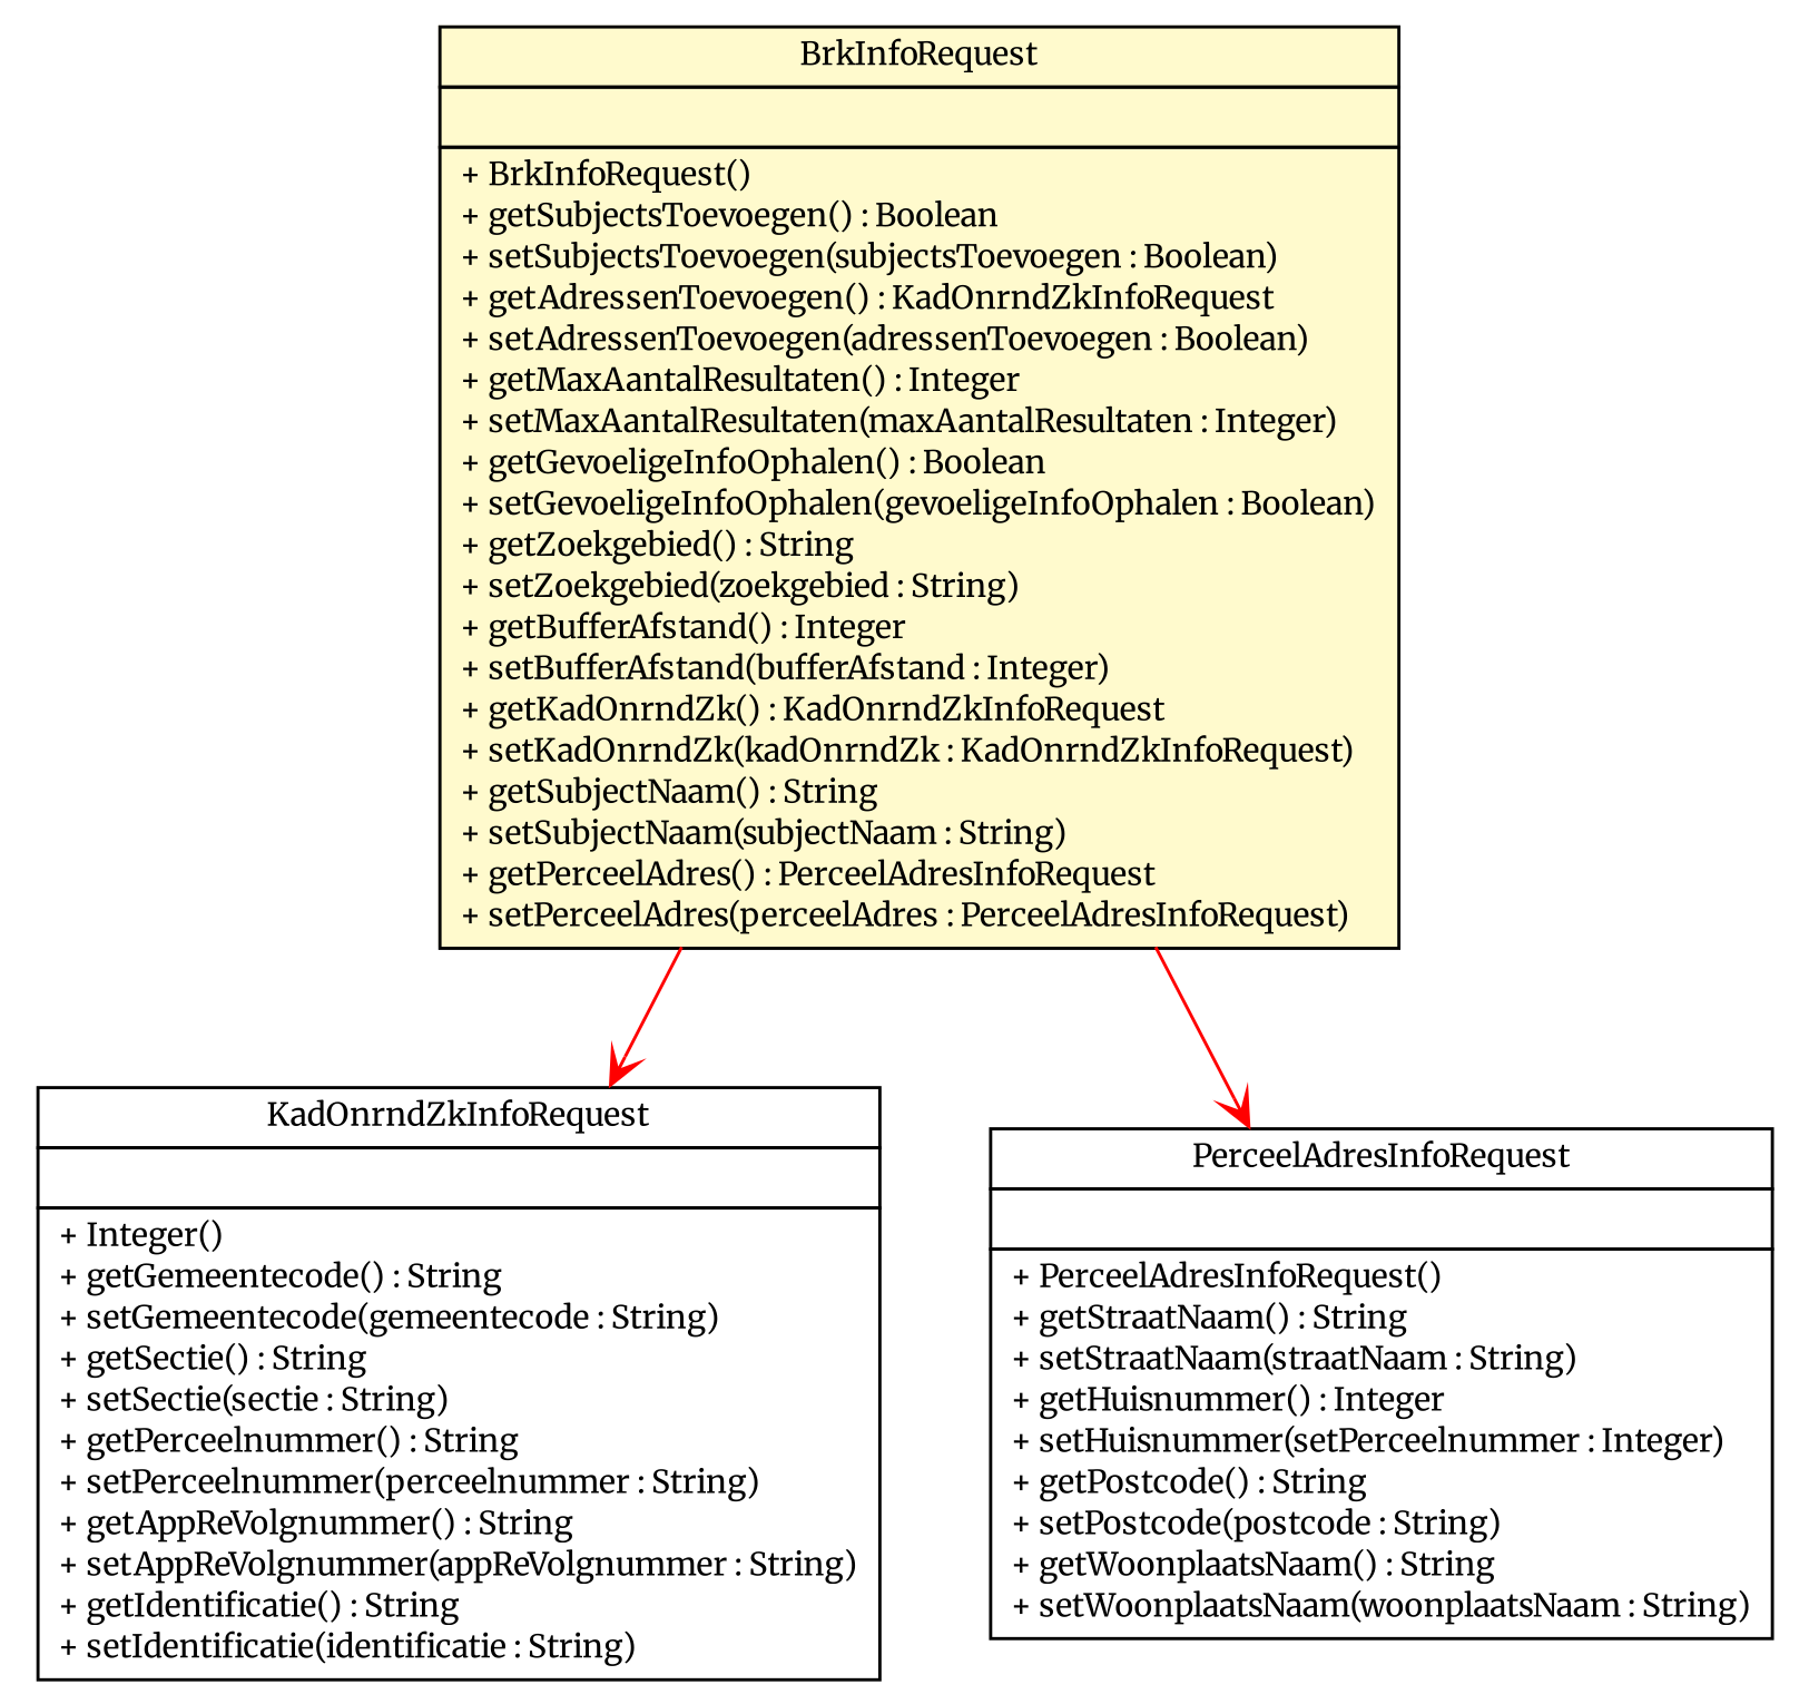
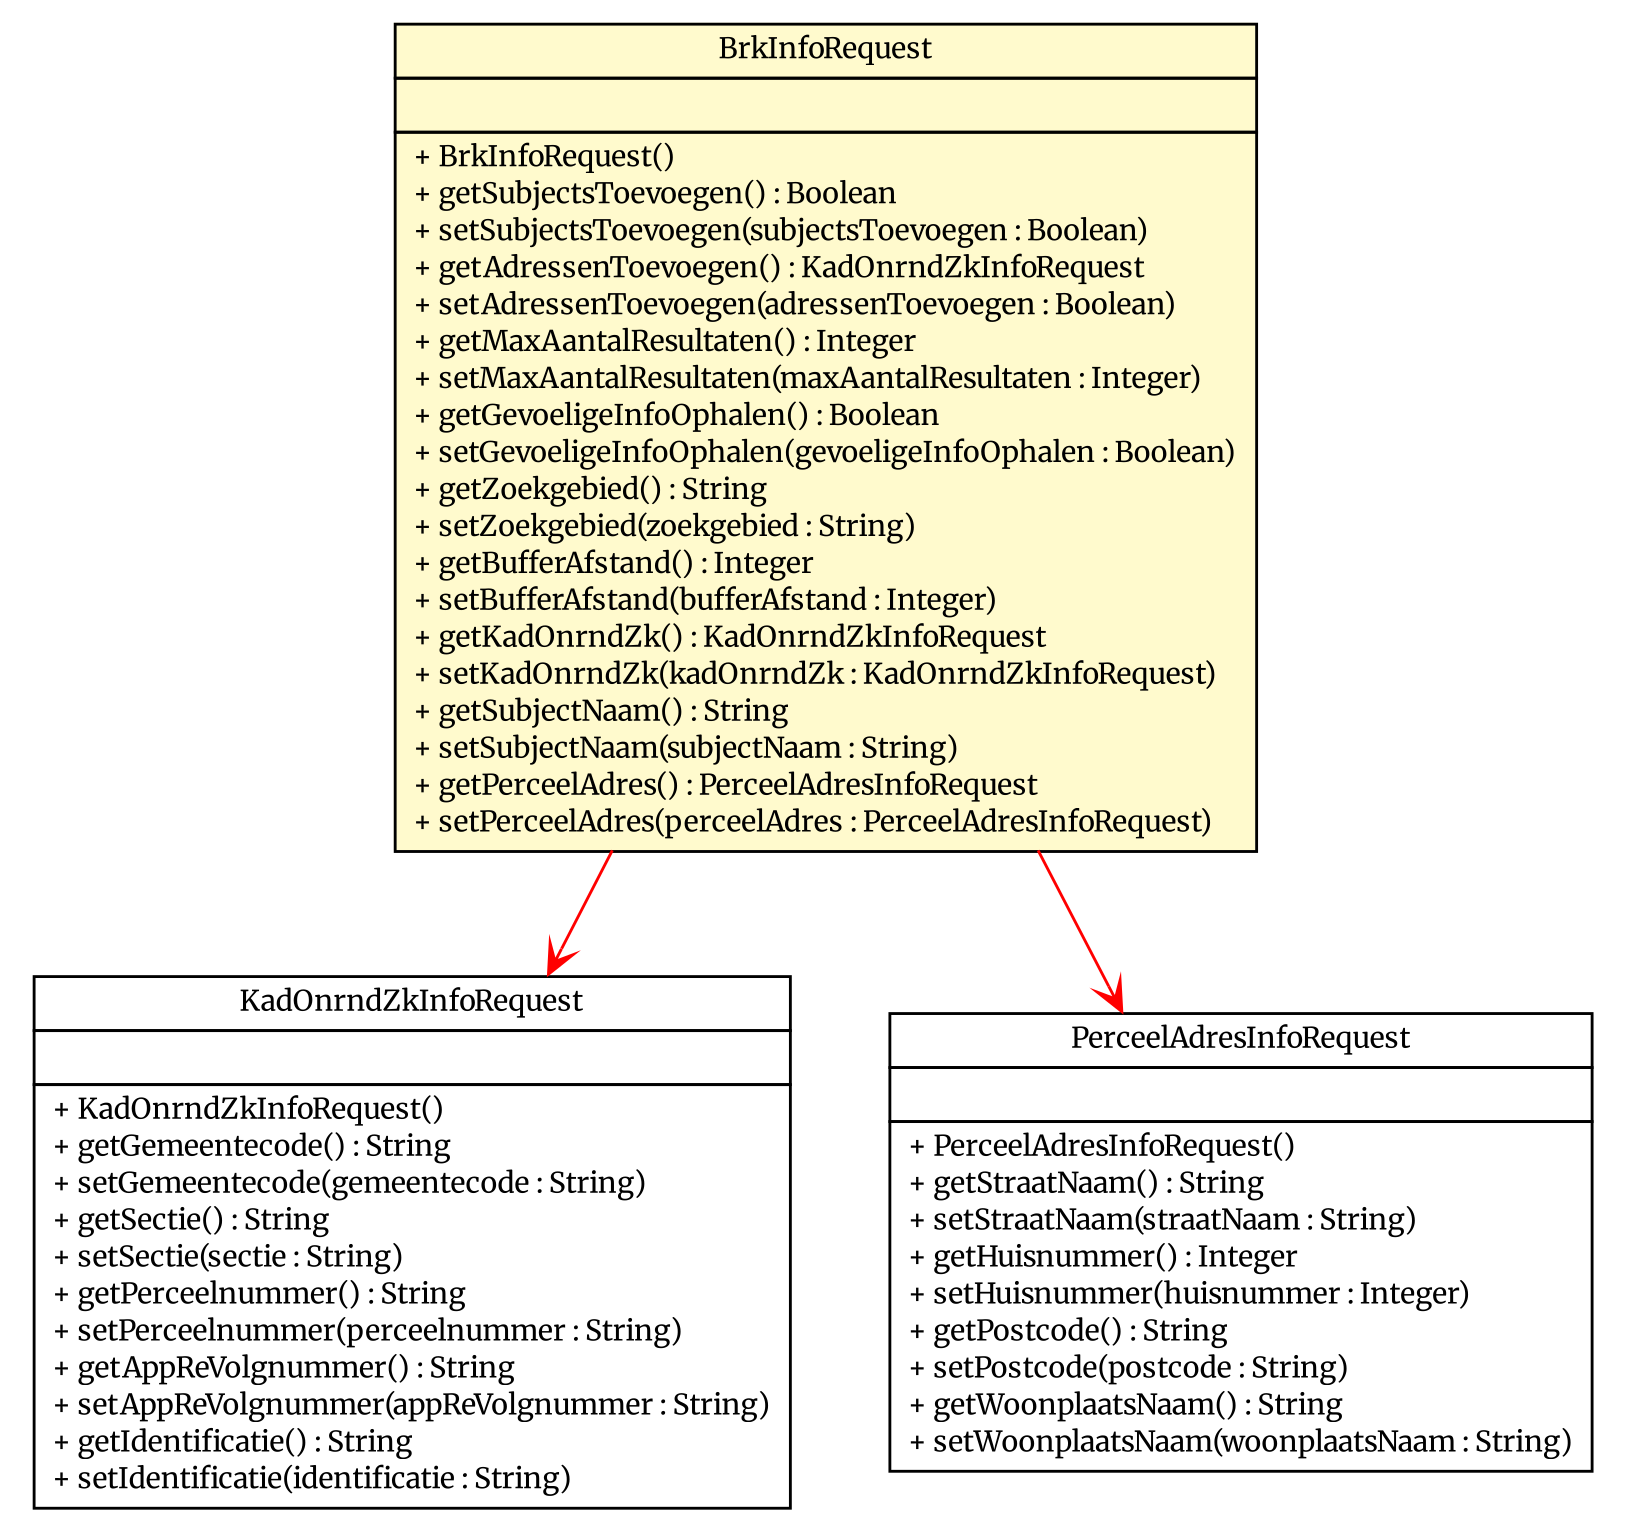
  digraph {
    fontname=Merriweather
    nodesep=0.25
    ranksep=0.5
    node [fontcolor=black fontname=Merriweather fontsize=10.0 shape=plaintext]
    edge [arrowhead=open color=red fontcolor=black fontname=Merriweather fontsize=10.0 headport=p labelfontname=Helvetica labelfontsize=10 tailport=p]
    n1 [label=<<table title="nl.b3p.brmo.soap.brk.BrkInfoRequest" border="0" cellborder="1" cellspacing="0" cellpadding="2" port="p" bgcolor="lemonChiffon" href="./BrkInfoRequest.html"> 		<tr><td><table border="0" cellspacing="0" cellpadding="1"> <tr><td align="center" balign="center"> BrkInfoRequest </td></tr> 		</table></td></tr> 		<tr><td><table border="0" cellspacing="0" cellpadding="1"> <tr><td align="left" balign="left">  </td></tr> 		</table></td></tr> 		<tr><td><table border="0" cellspacing="0" cellpadding="1"> <tr><td align="left" balign="left"> + BrkInfoRequest() </td></tr> <tr><td align="left" balign="left"> + getSubjectsToevoegen() : Boolean </td></tr> <tr><td align="left" balign="left"> + setSubjectsToevoegen(subjectsToevoegen : Boolean) </td></tr> <tr><td align="left" balign="left"> + getAdressenToevoegen() : KadOnrndZkInfoRequest </td></tr> <tr><td align="left" balign="left"> + setAdressenToevoegen(adressenToevoegen : Boolean) </td></tr> <tr><td align="left" balign="left"> + getMaxAantalResultaten() : Integer </td></tr> <tr><td align="left" balign="left"> + setMaxAantalResultaten(maxAantalResultaten : Integer) </td></tr> <tr><td align="left" balign="left"> + getGevoeligeInfoOphalen() : Boolean </td></tr> <tr><td align="left" balign="left"> + setGevoeligeInfoOphalen(gevoeligeInfoOphalen : Boolean) </td></tr> <tr><td align="left" balign="left"> + getZoekgebied() : String </td></tr> <tr><td align="left" balign="left"> + setZoekgebied(zoekgebied : String) </td></tr> <tr><td align="left" balign="left"> + getBufferAfstand() : Integer </td></tr> <tr><td align="left" balign="left"> + setBufferAfstand(bufferAfstand : Integer) </td></tr> <tr><td align="left" balign="left"> + getKadOnrndZk() : KadOnrndZkInfoRequest </td></tr> <tr><td align="left" balign="left"> + setKadOnrndZk(kadOnrndZk : KadOnrndZkInfoRequest) </td></tr> <tr><td align="left" balign="left"> + getSubjectNaam() : String </td></tr> <tr><td align="left" balign="left"> + setSubjectNaam(subjectNaam : String) </td></tr> <tr><td align="left" balign="left"> + getPerceelAdres() : PerceelAdresInfoRequest </td></tr> <tr><td align="left" balign="left"> + setPerceelAdres(perceelAdres : PerceelAdresInfoRequest) </td></tr> 		</table></td></tr> 		</table>>]
-   n2 [label=<<table title="nl.b3p.brmo.soap.brk.KadOnrndZkInfoRequest" border="0" cellborder="1" cellspacing="0" cellpadding="2" port="p" href="./KadOnrndZkInfoRequest.html"> 		<tr><td><table border="0" cellspacing="0" cellpadding="1"> <tr><td align="center" balign="center"> KadOnrndZkInfoRequest </td></tr> 		</table></td></tr> 		<tr><td><table border="0" cellspacing="0" cellpadding="1"> <tr><td align="left" balign="left">  </td></tr> 		</table></td></tr> 		<tr><td><table border="0" cellspacing="0" cellpadding="1"> <tr><td align="left" balign="left"> + Integer() </td></tr> <tr><td align="left" balign="left"> + getGemeentecode() : String </td></tr> <tr><td align="left" balign="left"> + setGemeentecode(gemeentecode : String) </td></tr> <tr><td align="left" balign="left"> + getSectie() : String </td></tr> <tr><td align="left" balign="left"> + setSectie(sectie : String) </td></tr> <tr><td align="left" balign="left"> + getPerceelnummer() : String </td></tr> <tr><td align="left" balign="left"> + setPerceelnummer(perceelnummer : String) </td></tr> <tr><td align="left" balign="left"> + getAppReVolgnummer() : String </td></tr> <tr><td align="left" balign="left"> + setAppReVolgnummer(appReVolgnummer : String) </td></tr> <tr><td align="left" balign="left"> + getIdentificatie() : String </td></tr> <tr><td align="left" balign="left"> + setIdentificatie(identificatie : String) </td></tr> 		</table></td></tr> 		</table>>]
-   n3 [label=<<table title="nl.b3p.brmo.soap.brk.PerceelAdresInfoRequest" border="0" cellborder="1" cellspacing="0" cellpadding="2" port="p" href="./PerceelAdresInfoRequest.html"> 		<tr><td><table border="0" cellspacing="0" cellpadding="1"> <tr><td align="center" balign="center"> PerceelAdresInfoRequest </td></tr> 		</table></td></tr> 		<tr><td><table border="0" cellspacing="0" cellpadding="1"> <tr><td align="left" balign="left">  </td></tr> 		</table></td></tr> 		<tr><td><table border="0" cellspacing="0" cellpadding="1"> <tr><td align="left" balign="left"> + PerceelAdresInfoRequest() </td></tr> <tr><td align="left" balign="left"> + getStraatNaam() : String </td></tr> <tr><td align="left" balign="left"> + setStraatNaam(straatNaam : String) </td></tr> <tr><td align="left" balign="left"> + getHuisnummer() : Integer </td></tr> <tr><td align="left" balign="left"> + setHuisnummer(setPerceelnummer : Integer) </td></tr> <tr><td align="left" balign="left"> + getPostcode() : String </td></tr> <tr><td align="left" balign="left"> + setPostcode(postcode : String) </td></tr> <tr><td align="left" balign="left"> + getWoonplaatsNaam() : String </td></tr> <tr><td align="left" balign="left"> + setWoonplaatsNaam(woonplaatsNaam : String) </td></tr> 		</table></td></tr> 		</table>>]
+   n2 [label=<<table title="nl.b3p.brmo.soap.brk.KadOnrndZkInfoRequest" border="0" cellborder="1" cellspacing="0" cellpadding="2" port="p" href="./KadOnrndZkInfoRequest.html"> 		<tr><td><table border="0" cellspacing="0" cellpadding="1"> <tr><td align="center" balign="center"> KadOnrndZkInfoRequest </td></tr> 		</table></td></tr> 		<tr><td><table border="0" cellspacing="0" cellpadding="1"> <tr><td align="left" balign="left">  </td></tr> 		</table></td></tr> 		<tr><td><table border="0" cellspacing="0" cellpadding="1"> <tr><td align="left" balign="left"> + KadOnrndZkInfoRequest() </td></tr> <tr><td align="left" balign="left"> + getGemeentecode() : String </td></tr> <tr><td align="left" balign="left"> + setGemeentecode(gemeentecode : String) </td></tr> <tr><td align="left" balign="left"> + getSectie() : String </td></tr> <tr><td align="left" balign="left"> + setSectie(sectie : String) </td></tr> <tr><td align="left" balign="left"> + getPerceelnummer() : String </td></tr> <tr><td align="left" balign="left"> + setPerceelnummer(perceelnummer : String) </td></tr> <tr><td align="left" balign="left"> + getAppReVolgnummer() : String </td></tr> <tr><td align="left" balign="left"> + setAppReVolgnummer(appReVolgnummer : String) </td></tr> <tr><td align="left" balign="left"> + getIdentificatie() : String </td></tr> <tr><td align="left" balign="left"> + setIdentificatie(identificatie : String) </td></tr> 		</table></td></tr> 		</table>>]
+   n3 [label=<<table title="nl.b3p.brmo.soap.brk.PerceelAdresInfoRequest" border="0" cellborder="1" cellspacing="0" cellpadding="2" port="p" href="./PerceelAdresInfoRequest.html"> 		<tr><td><table border="0" cellspacing="0" cellpadding="1"> <tr><td align="center" balign="center"> PerceelAdresInfoRequest </td></tr> 		</table></td></tr> 		<tr><td><table border="0" cellspacing="0" cellpadding="1"> <tr><td align="left" balign="left">  </td></tr> 		</table></td></tr> 		<tr><td><table border="0" cellspacing="0" cellpadding="1"> <tr><td align="left" balign="left"> + PerceelAdresInfoRequest() </td></tr> <tr><td align="left" balign="left"> + getStraatNaam() : String </td></tr> <tr><td align="left" balign="left"> + setStraatNaam(straatNaam : String) </td></tr> <tr><td align="left" balign="left"> + getHuisnummer() : Integer </td></tr> <tr><td align="left" balign="left"> + setHuisnummer(huisnummer : Integer) </td></tr> <tr><td align="left" balign="left"> + getPostcode() : String </td></tr> <tr><td align="left" balign="left"> + setPostcode(postcode : String) </td></tr> <tr><td align="left" balign="left"> + getWoonplaatsNaam() : String </td></tr> <tr><td align="left" balign="left"> + setWoonplaatsNaam(woonplaatsNaam : String) </td></tr> 		</table></td></tr> 		</table>>]
    n1 -> n2
    n1 -> n3
  }
